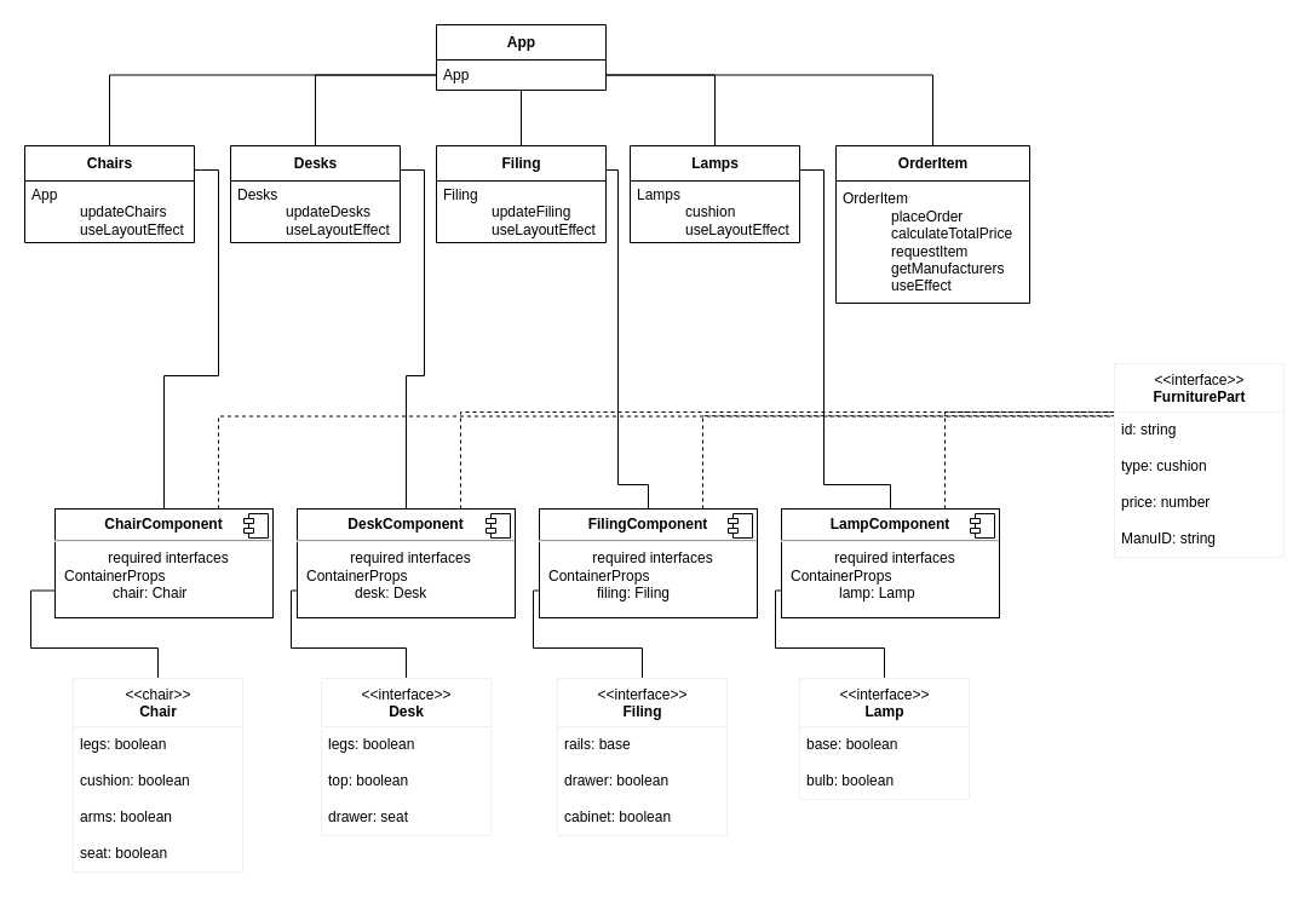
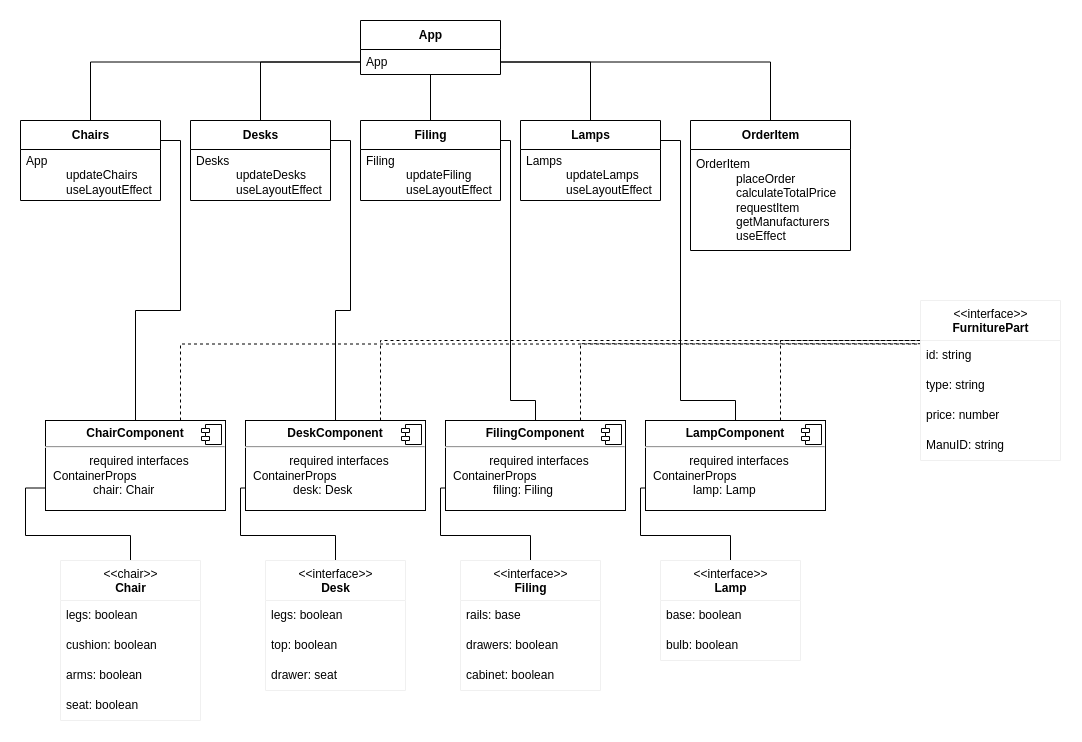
  <mxCell id="0" />
  <mxCell id="1" parent="0" />
  <mxCell id="2" style="edgeStyle=orthogonalEdgeStyle;rounded=0;orthogonalLoop=1;jettySize=auto;html=1;exitX=0.5;exitY=1;exitDx=0;exitDy=0;entryX=0.5;entryY=0;entryDx=0;entryDy=0;endArrow=none;endFill=0;" edge="1" parent="1" source="3" target="30"><mxGeometry relative="1" as="geometry" /></mxCell>
  <mxCell id="3" value="App" style="swimlane;fontStyle=1;align=center;verticalAlign=middle;childLayout=stackLayout;horizontal=1;startSize=29;horizontalStack=0;resizeParent=1;resizeParentMax=0;resizeLast=0;collapsible=0;marginBottom=0;html=1;" parent="1" vertex="1"><mxGeometry x="360" y="20" width="140" height="54" as="geometry" /></mxCell>
  <mxCell id="4" value="App" style="text;html=1;strokeColor=none;fillColor=none;align=left;verticalAlign=middle;spacingLeft=4;spacingRight=4;overflow=hidden;rotatable=0;points=[[0,0.5],[1,0.5]];portConstraint=eastwest;" parent="3" vertex="1"><mxGeometry y="29" width="140" height="25" as="geometry" /></mxCell>
  <mxCell id="5" style="edgeStyle=orthogonalEdgeStyle;rounded=0;orthogonalLoop=1;jettySize=auto;html=1;exitX=0.5;exitY=0;exitDx=0;exitDy=0;entryX=1;entryY=0.25;entryDx=0;entryDy=0;endArrow=none;endFill=0;" edge="1" parent="1" source="8" target="25"><mxGeometry relative="1" as="geometry" /></mxCell>
  <mxCell id="6" style="edgeStyle=orthogonalEdgeStyle;rounded=0;orthogonalLoop=1;jettySize=auto;html=1;exitX=0.75;exitY=0;exitDx=0;exitDy=0;entryX=-0.015;entryY=0.118;entryDx=0;entryDy=0;entryPerimeter=0;dashed=1;endArrow=none;endFill=0;" edge="1" parent="1" source="8" target="39"><mxGeometry relative="1" as="geometry" /></mxCell>
  <mxCell id="7" style="edgeStyle=orthogonalEdgeStyle;rounded=0;orthogonalLoop=1;jettySize=auto;html=1;exitX=0;exitY=0.75;exitDx=0;exitDy=0;entryX=0.5;entryY=0;entryDx=0;entryDy=0;endArrow=none;endFill=0;" edge="1" parent="1" source="8" target="43"><mxGeometry relative="1" as="geometry" /></mxCell>
  <mxCell id="8" value="&lt;p style=&quot;margin: 0px ; margin-top: 6px ; text-align: center&quot;&gt;&lt;b&gt;ChairComponent&lt;/b&gt;&lt;/p&gt;&lt;hr&gt;&lt;p style=&quot;text-align: center ; margin: 0px 0px 0px 8px&quot;&gt;required interfaces&lt;/p&gt;&lt;p style=&quot;margin: 0px ; margin-left: 8px&quot;&gt;ContainerProps&lt;/p&gt;&lt;p style=&quot;margin: 0px ; margin-left: 8px&quot;&gt;&lt;blockquote style=&quot;margin: 0 0 0 40px ; border: none ; padding: 0px&quot;&gt;&lt;p style=&quot;margin: 0px ; margin-left: 8px&quot;&gt;chair: Chair&lt;/p&gt;&lt;/blockquote&gt;&lt;/p&gt;&lt;p style=&quot;margin: 0px ; margin-left: 8px&quot;&gt;&lt;br&gt;&lt;/p&gt;" style="align=left;overflow=fill;html=1;dropTarget=0;" vertex="1" parent="1"><mxGeometry x="45" y="420" width="180" height="90" as="geometry" /></mxCell>
  <mxCell id="9" value="" style="shape=component;jettyWidth=8;jettyHeight=4;" vertex="1" parent="8"><mxGeometry x="1" width="20" height="20" relative="1" as="geometry"><mxPoint x="-24" y="4" as="offset" /></mxGeometry></mxCell>
  <mxCell id="10" style="edgeStyle=orthogonalEdgeStyle;rounded=0;orthogonalLoop=1;jettySize=auto;html=1;exitX=0.5;exitY=0;exitDx=0;exitDy=0;entryX=1;entryY=0.25;entryDx=0;entryDy=0;endArrow=none;endFill=0;" edge="1" parent="1" source="13" target="28"><mxGeometry relative="1" as="geometry" /></mxCell>
  <mxCell id="11" style="edgeStyle=orthogonalEdgeStyle;rounded=0;orthogonalLoop=1;jettySize=auto;html=1;exitX=0.75;exitY=0;exitDx=0;exitDy=0;entryX=0;entryY=0.25;entryDx=0;entryDy=0;dashed=1;endArrow=none;endFill=0;" edge="1" parent="1" source="13" target="38"><mxGeometry relative="1" as="geometry" /></mxCell>
  <mxCell id="12" style="edgeStyle=orthogonalEdgeStyle;rounded=0;orthogonalLoop=1;jettySize=auto;html=1;exitX=0;exitY=0.75;exitDx=0;exitDy=0;entryX=0.5;entryY=0;entryDx=0;entryDy=0;endArrow=none;endFill=0;" edge="1" parent="1" source="13" target="48"><mxGeometry relative="1" as="geometry"><Array as="points"><mxPoint x="240" y="488" /><mxPoint x="240" y="535" /><mxPoint x="335" y="535" /></Array></mxGeometry></mxCell>
  <mxCell id="13" value="&lt;p style=&quot;margin: 0px ; margin-top: 6px ; text-align: center&quot;&gt;&lt;b&gt;DeskComponent&lt;/b&gt;&lt;/p&gt;&lt;hr&gt;&lt;p style=&quot;text-align: center ; margin: 0px 0px 0px 8px&quot;&gt;required interfaces&lt;/p&gt;&lt;p style=&quot;margin: 0px ; margin-left: 8px&quot;&gt;ContainerProps&lt;/p&gt;&lt;p style=&quot;margin: 0px ; margin-left: 8px&quot;&gt;&lt;/p&gt;&lt;blockquote style=&quot;margin: 0 0 0 40px ; border: none ; padding: 0px&quot;&gt;&lt;p style=&quot;margin: 0px ; margin-left: 8px&quot;&gt;desk: Desk&lt;/p&gt;&lt;/blockquote&gt;&lt;p&gt;&lt;/p&gt;&lt;p style=&quot;margin: 0px ; margin-left: 8px&quot;&gt;&lt;br&gt;&lt;/p&gt;" style="align=left;overflow=fill;html=1;dropTarget=0;" vertex="1" parent="1"><mxGeometry x="245" y="420" width="180" height="90" as="geometry" /></mxCell>
  <mxCell id="14" value="" style="shape=component;jettyWidth=8;jettyHeight=4;" vertex="1" parent="13"><mxGeometry x="1" width="20" height="20" relative="1" as="geometry"><mxPoint x="-24" y="4" as="offset" /></mxGeometry></mxCell>
  <mxCell id="15" style="edgeStyle=orthogonalEdgeStyle;rounded=0;orthogonalLoop=1;jettySize=auto;html=1;exitX=0.5;exitY=0;exitDx=0;exitDy=0;entryX=1;entryY=0.25;entryDx=0;entryDy=0;endArrow=none;endFill=0;" edge="1" parent="1" source="18" target="30"><mxGeometry relative="1" as="geometry"><Array as="points"><mxPoint x="535" y="400" /><mxPoint x="510" y="400" /><mxPoint x="510" y="140" /></Array></mxGeometry></mxCell>
  <mxCell id="16" style="edgeStyle=orthogonalEdgeStyle;rounded=0;orthogonalLoop=1;jettySize=auto;html=1;exitX=0.75;exitY=0;exitDx=0;exitDy=0;entryX=0.002;entryY=0.107;entryDx=0;entryDy=0;entryPerimeter=0;dashed=1;endArrow=none;endFill=0;" edge="1" parent="1" source="18" target="39"><mxGeometry relative="1" as="geometry" /></mxCell>
  <mxCell id="17" style="edgeStyle=orthogonalEdgeStyle;rounded=0;orthogonalLoop=1;jettySize=auto;html=1;exitX=0;exitY=0.75;exitDx=0;exitDy=0;entryX=0.5;entryY=0;entryDx=0;entryDy=0;endArrow=none;endFill=0;" edge="1" parent="1" source="18" target="52"><mxGeometry relative="1" as="geometry"><Array as="points"><mxPoint x="440" y="488" /><mxPoint x="440" y="535" /><mxPoint x="530" y="535" /></Array></mxGeometry></mxCell>
  <mxCell id="18" value="&lt;p style=&quot;margin: 0px ; margin-top: 6px ; text-align: center&quot;&gt;&lt;b&gt;FilingComponent&lt;/b&gt;&lt;/p&gt;&lt;hr&gt;&lt;p style=&quot;text-align: center ; margin: 0px 0px 0px 8px&quot;&gt;required interfaces&lt;/p&gt;&lt;p style=&quot;margin: 0px ; margin-left: 8px&quot;&gt;ContainerProps&lt;/p&gt;&lt;p style=&quot;margin: 0px ; margin-left: 8px&quot;&gt;&lt;/p&gt;&lt;blockquote style=&quot;margin: 0 0 0 40px ; border: none ; padding: 0px&quot;&gt;&lt;p style=&quot;margin: 0px ; margin-left: 8px&quot;&gt;filing: Filing&lt;/p&gt;&lt;/blockquote&gt;&lt;p&gt;&lt;/p&gt;&lt;p style=&quot;margin: 0px ; margin-left: 8px&quot;&gt;&lt;br&gt;&lt;/p&gt;" style="align=left;overflow=fill;html=1;dropTarget=0;" vertex="1" parent="1"><mxGeometry x="445" y="420" width="180" height="90" as="geometry" /></mxCell>
  <mxCell id="19" value="" style="shape=component;jettyWidth=8;jettyHeight=4;" vertex="1" parent="18"><mxGeometry x="1" width="20" height="20" relative="1" as="geometry"><mxPoint x="-24" y="4" as="offset" /></mxGeometry></mxCell>
  <mxCell id="20" style="edgeStyle=orthogonalEdgeStyle;rounded=0;orthogonalLoop=1;jettySize=auto;html=1;exitX=0.5;exitY=0;exitDx=0;exitDy=0;entryX=1;entryY=0.25;entryDx=0;entryDy=0;endArrow=none;endFill=0;" edge="1" parent="1" source="22" target="33"><mxGeometry relative="1" as="geometry"><Array as="points"><mxPoint x="735" y="400" /><mxPoint x="680" y="400" /><mxPoint x="680" y="140" /></Array></mxGeometry></mxCell>
  <mxCell id="21" style="edgeStyle=orthogonalEdgeStyle;rounded=0;orthogonalLoop=1;jettySize=auto;html=1;exitX=0.75;exitY=0;exitDx=0;exitDy=0;entryX=0;entryY=0.25;entryDx=0;entryDy=0;endArrow=none;endFill=0;dashed=1;" edge="1" parent="1" source="22" target="38"><mxGeometry relative="1" as="geometry" /></mxCell>
  <mxCell id="22" value="&lt;p style=&quot;margin: 0px ; margin-top: 6px ; text-align: center&quot;&gt;&lt;b&gt;LampComponent&lt;/b&gt;&lt;/p&gt;&lt;hr&gt;&lt;p style=&quot;text-align: center ; margin: 0px 0px 0px 8px&quot;&gt;required interfaces&lt;/p&gt;&lt;p style=&quot;margin: 0px ; margin-left: 8px&quot;&gt;ContainerProps&lt;/p&gt;&lt;p style=&quot;margin: 0px ; margin-left: 8px&quot;&gt;&lt;/p&gt;&lt;blockquote style=&quot;margin: 0 0 0 40px ; border: none ; padding: 0px&quot;&gt;&lt;p style=&quot;margin: 0px ; margin-left: 8px&quot;&gt;lamp: Lamp&lt;/p&gt;&lt;/blockquote&gt;&lt;p&gt;&lt;/p&gt;&lt;p style=&quot;margin: 0px ; margin-left: 8px&quot;&gt;&lt;br&gt;&lt;/p&gt;" style="align=left;overflow=fill;html=1;dropTarget=0;" vertex="1" parent="1"><mxGeometry x="645" y="420" width="180" height="90" as="geometry" /></mxCell>
  <mxCell id="23" value="" style="shape=component;jettyWidth=8;jettyHeight=4;" vertex="1" parent="22"><mxGeometry x="1" width="20" height="20" relative="1" as="geometry"><mxPoint x="-24" y="4" as="offset" /></mxGeometry></mxCell>
  <mxCell id="24" style="edgeStyle=orthogonalEdgeStyle;rounded=0;orthogonalLoop=1;jettySize=auto;html=1;exitX=0.5;exitY=0;exitDx=0;exitDy=0;entryX=0;entryY=0.5;entryDx=0;entryDy=0;endArrow=none;endFill=0;" edge="1" parent="1" source="25" target="4"><mxGeometry relative="1" as="geometry" /></mxCell>
  <mxCell id="25" value="Chairs" style="swimlane;fontStyle=1;align=center;verticalAlign=middle;childLayout=stackLayout;horizontal=1;startSize=29;horizontalStack=0;resizeParent=1;resizeParentMax=0;resizeLast=0;collapsible=0;marginBottom=0;html=1;" vertex="1" parent="1"><mxGeometry x="20" y="120" width="140" height="80" as="geometry" /></mxCell>
  <mxCell id="26" value="App&lt;br&gt;&lt;blockquote style=&quot;margin: 0 0 0 40px ; border: none ; padding: 0px&quot;&gt;updateChairs&lt;/blockquote&gt;&lt;blockquote style=&quot;margin: 0 0 0 40px ; border: none ; padding: 0px&quot;&gt;useLayoutEffect&lt;/blockquote&gt;" style="text;html=1;strokeColor=none;fillColor=none;align=left;verticalAlign=middle;spacingLeft=4;spacingRight=4;overflow=hidden;rotatable=0;points=[[0,0.5],[1,0.5]];portConstraint=eastwest;" vertex="1" parent="25"><mxGeometry y="29" width="140" height="51" as="geometry" /></mxCell>
  <mxCell id="27" style="edgeStyle=orthogonalEdgeStyle;rounded=0;orthogonalLoop=1;jettySize=auto;html=1;exitX=0.5;exitY=0;exitDx=0;exitDy=0;entryX=0;entryY=0.5;entryDx=0;entryDy=0;endArrow=none;endFill=0;" edge="1" parent="1" source="28" target="4"><mxGeometry relative="1" as="geometry" /></mxCell>
  <mxCell id="28" value="Desks" style="swimlane;fontStyle=1;align=center;verticalAlign=middle;childLayout=stackLayout;horizontal=1;startSize=29;horizontalStack=0;resizeParent=1;resizeParentMax=0;resizeLast=0;collapsible=0;marginBottom=0;html=1;" vertex="1" parent="1"><mxGeometry x="190" y="120" width="140" height="80" as="geometry" /></mxCell>
  <mxCell id="29" value="Desks&lt;br&gt;&lt;blockquote style=&quot;margin: 0 0 0 40px ; border: none ; padding: 0px&quot;&gt;updateDesks&lt;/blockquote&gt;&lt;blockquote style=&quot;margin: 0 0 0 40px ; border: none ; padding: 0px&quot;&gt;useLayoutEffect&lt;/blockquote&gt;" style="text;html=1;strokeColor=none;fillColor=none;align=left;verticalAlign=middle;spacingLeft=4;spacingRight=4;overflow=hidden;rotatable=0;points=[[0,0.5],[1,0.5]];portConstraint=eastwest;" vertex="1" parent="28"><mxGeometry y="29" width="140" height="51" as="geometry" /></mxCell>
  <mxCell id="30" value="Filing" style="swimlane;fontStyle=1;align=center;verticalAlign=middle;childLayout=stackLayout;horizontal=1;startSize=29;horizontalStack=0;resizeParent=1;resizeParentMax=0;resizeLast=0;collapsible=0;marginBottom=0;html=1;" vertex="1" parent="1"><mxGeometry x="360" y="120" width="140" height="80" as="geometry" /></mxCell>
  <mxCell id="31" value="Filing&lt;br&gt;&lt;blockquote style=&quot;margin: 0 0 0 40px ; border: none ; padding: 0px&quot;&gt;updateFiling&lt;/blockquote&gt;&lt;blockquote style=&quot;margin: 0 0 0 40px ; border: none ; padding: 0px&quot;&gt;useLayoutEffect&lt;/blockquote&gt;" style="text;html=1;strokeColor=none;fillColor=none;align=left;verticalAlign=middle;spacingLeft=4;spacingRight=4;overflow=hidden;rotatable=0;points=[[0,0.5],[1,0.5]];portConstraint=eastwest;" vertex="1" parent="30"><mxGeometry y="29" width="140" height="51" as="geometry" /></mxCell>
  <mxCell id="32" style="edgeStyle=orthogonalEdgeStyle;rounded=0;orthogonalLoop=1;jettySize=auto;html=1;exitX=0.5;exitY=0;exitDx=0;exitDy=0;entryX=1;entryY=0.5;entryDx=0;entryDy=0;endArrow=none;endFill=0;" edge="1" parent="1" source="33" target="4"><mxGeometry relative="1" as="geometry" /></mxCell>
  <mxCell id="33" value="Lamps" style="swimlane;fontStyle=1;align=center;verticalAlign=middle;childLayout=stackLayout;horizontal=1;startSize=29;horizontalStack=0;resizeParent=1;resizeParentMax=0;resizeLast=0;collapsible=0;marginBottom=0;html=1;" vertex="1" parent="1"><mxGeometry x="520" y="120" width="140" height="80" as="geometry" /></mxCell>
- <mxCell id="34" value="Lamps&lt;br&gt;&lt;blockquote style=&quot;margin: 0 0 0 40px ; border: none ; padding: 0px&quot;&gt;cushion&lt;/blockquote&gt;&lt;blockquote style=&quot;margin: 0 0 0 40px ; border: none ; padding: 0px&quot;&gt;useLayoutEffect&lt;/blockquote&gt;" style="text;html=1;strokeColor=none;fillColor=none;align=left;verticalAlign=middle;spacingLeft=4;spacingRight=4;overflow=hidden;rotatable=0;points=[[0,0.5],[1,0.5]];portConstraint=eastwest;" vertex="1" parent="33"><mxGeometry y="29" width="140" height="51" as="geometry" /></mxCell>
+ <mxCell id="34" value="Lamps&lt;br&gt;&lt;blockquote style=&quot;margin: 0 0 0 40px ; border: none ; padding: 0px&quot;&gt;updateLamps&lt;/blockquote&gt;&lt;blockquote style=&quot;margin: 0 0 0 40px ; border: none ; padding: 0px&quot;&gt;useLayoutEffect&lt;/blockquote&gt;" style="text;html=1;strokeColor=none;fillColor=none;align=left;verticalAlign=middle;spacingLeft=4;spacingRight=4;overflow=hidden;rotatable=0;points=[[0,0.5],[1,0.5]];portConstraint=eastwest;" vertex="1" parent="33"><mxGeometry y="29" width="140" height="51" as="geometry" /></mxCell>
  <mxCell id="35" style="edgeStyle=orthogonalEdgeStyle;rounded=0;orthogonalLoop=1;jettySize=auto;html=1;exitX=0.5;exitY=0;exitDx=0;exitDy=0;entryX=1;entryY=0.5;entryDx=0;entryDy=0;endArrow=none;endFill=0;" edge="1" parent="1" source="36" target="4"><mxGeometry relative="1" as="geometry" /></mxCell>
  <mxCell id="36" value="OrderItem" style="swimlane;fontStyle=1;align=center;verticalAlign=middle;childLayout=stackLayout;horizontal=1;startSize=29;horizontalStack=0;resizeParent=1;resizeParentMax=0;resizeLast=0;collapsible=0;marginBottom=0;html=1;" vertex="1" parent="1"><mxGeometry x="690" y="120" width="160" height="130" as="geometry" /></mxCell>
  <mxCell id="37" value="OrderItem&lt;br&gt;&lt;blockquote style=&quot;margin: 0 0 0 40px ; border: none ; padding: 0px&quot;&gt;placeOrder&lt;/blockquote&gt;&lt;blockquote style=&quot;margin: 0 0 0 40px ; border: none ; padding: 0px&quot;&gt;calculateTotalPrice&lt;/blockquote&gt;&lt;blockquote style=&quot;margin: 0 0 0 40px ; border: none ; padding: 0px&quot;&gt;requestItem&lt;/blockquote&gt;&lt;blockquote style=&quot;margin: 0 0 0 40px ; border: none ; padding: 0px&quot;&gt;getManufacturers&lt;/blockquote&gt;&lt;blockquote style=&quot;margin: 0 0 0 40px ; border: none ; padding: 0px&quot;&gt;useEffect&lt;/blockquote&gt;" style="text;html=1;strokeColor=none;fillColor=none;align=left;verticalAlign=middle;spacingLeft=4;spacingRight=4;overflow=hidden;rotatable=0;points=[[0,0.5],[1,0.5]];portConstraint=eastwest;" vertex="1" parent="36"><mxGeometry y="29" width="160" height="101" as="geometry" /></mxCell>
  <mxCell id="38" value="&amp;lt;&amp;lt;interface&amp;gt;&amp;gt;&lt;br&gt;&lt;b&gt;FurniturePart&lt;/b&gt;" style="swimlane;fontStyle=0;align=center;verticalAlign=top;childLayout=stackLayout;horizontal=1;startSize=40;horizontalStack=0;resizeParent=1;resizeParentMax=0;resizeLast=0;collapsible=0;marginBottom=0;html=1;strokeColor=#f0f0f0;" vertex="1" parent="1"><mxGeometry x="920" y="300" width="140" height="160" as="geometry" /></mxCell>
  <mxCell id="39" value="id: string" style="text;html=1;strokeColor=none;fillColor=none;align=left;verticalAlign=middle;spacingLeft=4;spacingRight=4;overflow=hidden;rotatable=0;points=[[0,0.5],[1,0.5]];portConstraint=eastwest;" vertex="1" parent="38"><mxGeometry y="40" width="140" height="30" as="geometry" /></mxCell>
- <mxCell id="40" value="type: cushion" style="text;html=1;strokeColor=none;fillColor=none;align=left;verticalAlign=middle;spacingLeft=4;spacingRight=4;overflow=hidden;rotatable=0;points=[[0,0.5],[1,0.5]];portConstraint=eastwest;" vertex="1" parent="38"><mxGeometry y="70" width="140" height="30" as="geometry" /></mxCell>
+ <mxCell id="40" value="type: string" style="text;html=1;strokeColor=none;fillColor=none;align=left;verticalAlign=middle;spacingLeft=4;spacingRight=4;overflow=hidden;rotatable=0;points=[[0,0.5],[1,0.5]];portConstraint=eastwest;" vertex="1" parent="38"><mxGeometry y="70" width="140" height="30" as="geometry" /></mxCell>
  <mxCell id="41" value="price: number" style="text;html=1;strokeColor=none;fillColor=none;align=left;verticalAlign=middle;spacingLeft=4;spacingRight=4;overflow=hidden;rotatable=0;points=[[0,0.5],[1,0.5]];portConstraint=eastwest;" vertex="1" parent="38"><mxGeometry y="100" width="140" height="30" as="geometry" /></mxCell>
  <mxCell id="42" value="ManuID: string" style="text;html=1;strokeColor=none;fillColor=none;align=left;verticalAlign=middle;spacingLeft=4;spacingRight=4;overflow=hidden;rotatable=0;points=[[0,0.5],[1,0.5]];portConstraint=eastwest;" vertex="1" parent="38"><mxGeometry y="130" width="140" height="30" as="geometry" /></mxCell>
  <mxCell id="43" value="&amp;lt;&amp;lt;chair&amp;gt;&amp;gt;&lt;br&gt;&lt;b&gt;Chair&lt;/b&gt;" style="swimlane;fontStyle=0;align=center;verticalAlign=top;childLayout=stackLayout;horizontal=1;startSize=40;horizontalStack=0;resizeParent=1;resizeParentMax=0;resizeLast=0;collapsible=0;marginBottom=0;html=1;strokeColor=#f0f0f0;" vertex="1" parent="1"><mxGeometry x="60" y="560" width="140" height="160" as="geometry" /></mxCell>
  <mxCell id="44" value="legs: boolean" style="text;html=1;strokeColor=none;fillColor=none;align=left;verticalAlign=middle;spacingLeft=4;spacingRight=4;overflow=hidden;rotatable=0;points=[[0,0.5],[1,0.5]];portConstraint=eastwest;" vertex="1" parent="43"><mxGeometry y="40" width="140" height="30" as="geometry" /></mxCell>
  <mxCell id="45" value="cushion: boolean" style="text;html=1;strokeColor=none;fillColor=none;align=left;verticalAlign=middle;spacingLeft=4;spacingRight=4;overflow=hidden;rotatable=0;points=[[0,0.5],[1,0.5]];portConstraint=eastwest;" vertex="1" parent="43"><mxGeometry y="70" width="140" height="30" as="geometry" /></mxCell>
  <mxCell id="46" value="arms: boolean" style="text;html=1;strokeColor=none;fillColor=none;align=left;verticalAlign=middle;spacingLeft=4;spacingRight=4;overflow=hidden;rotatable=0;points=[[0,0.5],[1,0.5]];portConstraint=eastwest;" vertex="1" parent="43"><mxGeometry y="100" width="140" height="30" as="geometry" /></mxCell>
  <mxCell id="47" value="seat: boolean" style="text;html=1;strokeColor=none;fillColor=none;align=left;verticalAlign=middle;spacingLeft=4;spacingRight=4;overflow=hidden;rotatable=0;points=[[0,0.5],[1,0.5]];portConstraint=eastwest;" vertex="1" parent="43"><mxGeometry y="130" width="140" height="30" as="geometry" /></mxCell>
  <mxCell id="48" value="&amp;lt;&amp;lt;interface&amp;gt;&amp;gt;&lt;br&gt;&lt;b&gt;Desk&lt;/b&gt;" style="swimlane;fontStyle=0;align=center;verticalAlign=top;childLayout=stackLayout;horizontal=1;startSize=40;horizontalStack=0;resizeParent=1;resizeParentMax=0;resizeLast=0;collapsible=0;marginBottom=0;html=1;strokeColor=#f0f0f0;" vertex="1" parent="1"><mxGeometry x="265" y="560" width="140" height="130" as="geometry" /></mxCell>
  <mxCell id="49" value="legs: boolean" style="text;html=1;strokeColor=none;fillColor=none;align=left;verticalAlign=middle;spacingLeft=4;spacingRight=4;overflow=hidden;rotatable=0;points=[[0,0.5],[1,0.5]];portConstraint=eastwest;" vertex="1" parent="48"><mxGeometry y="40" width="140" height="30" as="geometry" /></mxCell>
  <mxCell id="50" value="top: boolean" style="text;html=1;strokeColor=none;fillColor=none;align=left;verticalAlign=middle;spacingLeft=4;spacingRight=4;overflow=hidden;rotatable=0;points=[[0,0.5],[1,0.5]];portConstraint=eastwest;" vertex="1" parent="48"><mxGeometry y="70" width="140" height="30" as="geometry" /></mxCell>
  <mxCell id="51" value="drawer: seat" style="text;html=1;strokeColor=none;fillColor=none;align=left;verticalAlign=middle;spacingLeft=4;spacingRight=4;overflow=hidden;rotatable=0;points=[[0,0.5],[1,0.5]];portConstraint=eastwest;" vertex="1" parent="48"><mxGeometry y="100" width="140" height="30" as="geometry" /></mxCell>
  <mxCell id="52" value="&amp;lt;&amp;lt;interface&amp;gt;&amp;gt;&lt;br&gt;&lt;b&gt;Filing&lt;/b&gt;" style="swimlane;fontStyle=0;align=center;verticalAlign=top;childLayout=stackLayout;horizontal=1;startSize=40;horizontalStack=0;resizeParent=1;resizeParentMax=0;resizeLast=0;collapsible=0;marginBottom=0;html=1;strokeColor=#f0f0f0;" vertex="1" parent="1"><mxGeometry x="460" y="560" width="140" height="130" as="geometry" /></mxCell>
  <mxCell id="53" value="rails: base" style="text;html=1;strokeColor=none;fillColor=none;align=left;verticalAlign=middle;spacingLeft=4;spacingRight=4;overflow=hidden;rotatable=0;points=[[0,0.5],[1,0.5]];portConstraint=eastwest;" vertex="1" parent="52"><mxGeometry y="40" width="140" height="30" as="geometry" /></mxCell>
- <mxCell id="54" value="drawer: boolean" style="text;html=1;strokeColor=none;fillColor=none;align=left;verticalAlign=middle;spacingLeft=4;spacingRight=4;overflow=hidden;rotatable=0;points=[[0,0.5],[1,0.5]];portConstraint=eastwest;" vertex="1" parent="52"><mxGeometry y="70" width="140" height="30" as="geometry" /></mxCell>
+ <mxCell id="54" value="drawers: boolean" style="text;html=1;strokeColor=none;fillColor=none;align=left;verticalAlign=middle;spacingLeft=4;spacingRight=4;overflow=hidden;rotatable=0;points=[[0,0.5],[1,0.5]];portConstraint=eastwest;" vertex="1" parent="52"><mxGeometry y="70" width="140" height="30" as="geometry" /></mxCell>
  <mxCell id="55" value="cabinet: boolean" style="text;html=1;strokeColor=none;fillColor=none;align=left;verticalAlign=middle;spacingLeft=4;spacingRight=4;overflow=hidden;rotatable=0;points=[[0,0.5],[1,0.5]];portConstraint=eastwest;" vertex="1" parent="52"><mxGeometry y="100" width="140" height="30" as="geometry" /></mxCell>
  <mxCell id="56" style="edgeStyle=orthogonalEdgeStyle;rounded=0;orthogonalLoop=1;jettySize=auto;html=1;exitX=0.5;exitY=0;exitDx=0;exitDy=0;entryX=0;entryY=0.75;entryDx=0;entryDy=0;endArrow=none;endFill=0;" edge="1" parent="1" source="57" target="22"><mxGeometry relative="1" as="geometry"><Array as="points"><mxPoint x="730" y="535" /><mxPoint x="640" y="535" /><mxPoint x="640" y="488" /></Array></mxGeometry></mxCell>
  <mxCell id="57" value="&amp;lt;&amp;lt;interface&amp;gt;&amp;gt;&lt;br&gt;&lt;b&gt;Lamp&lt;/b&gt;" style="swimlane;fontStyle=0;align=center;verticalAlign=top;childLayout=stackLayout;horizontal=1;startSize=40;horizontalStack=0;resizeParent=1;resizeParentMax=0;resizeLast=0;collapsible=0;marginBottom=0;html=1;strokeColor=#f0f0f0;" vertex="1" parent="1"><mxGeometry x="660" y="560" width="140" height="100" as="geometry" /></mxCell>
  <mxCell id="58" value="base: boolean" style="text;html=1;strokeColor=none;fillColor=none;align=left;verticalAlign=middle;spacingLeft=4;spacingRight=4;overflow=hidden;rotatable=0;points=[[0,0.5],[1,0.5]];portConstraint=eastwest;" vertex="1" parent="57"><mxGeometry y="40" width="140" height="30" as="geometry" /></mxCell>
  <mxCell id="59" value="bulb: boolean" style="text;html=1;strokeColor=none;fillColor=none;align=left;verticalAlign=middle;spacingLeft=4;spacingRight=4;overflow=hidden;rotatable=0;points=[[0,0.5],[1,0.5]];portConstraint=eastwest;" vertex="1" parent="57"><mxGeometry y="70" width="140" height="30" as="geometry" /></mxCell>
